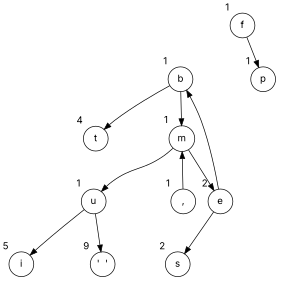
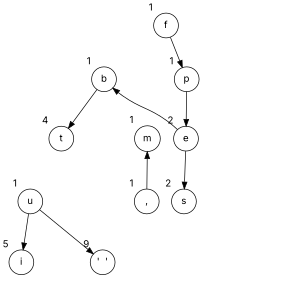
  digraph {
    fontname=Inter
    node [fontname=Inter shape=circle]
    edge [fontname=Inter style=invis]
    b [xlabel=1]
    mf [style=invis width=0.1]
    p [xlabel=1]
    m [xlabel=1]
    t [xlabel=4]
    mb [style=invis width=0.1]
    e [xlabel=2]
    mp [style=invis width=0.1]
    u [xlabel=1]
    mm [style=invis width=0.1]
    n11 [label="," xlabel=1]
    i [xlabel=5]
    mt [style=invis width=0.1]
    n14 [fixedsize=true label="'  '" width=0.5 xlabel=9]
    s [xlabel=2]
    me [style=invis width=0.1]
    re [style=invis width=0.1]
    f [xlabel=1]
    subgraph sub_1 {
      rank=same
      b
      mf
      p
    }
    subgraph sub_2 {
      rank=same
      m
      t
      mb
    }
    subgraph sub_3 {
      rank=same
      e
      mp
    }
    subgraph sub_4 {
      rank=same
      u
      mm
      n11
    }
    subgraph sub_5 {
      rank=same
      i
      mt
      n14
    }
    subgraph sub_6 {
      rank=same
      s
      me
      re
    }
    b -> mf
-   b -> m [style=""]
    b -> t [style=""]
    b -> mb
    mf -> p
-   m -> e [style=""]
+   p -> e [style=""]
    p -> mp
-   m -> u [style=""]
    m -> mm
    t -> mb
    t -> mt
    mb -> m
    e -> b [style=""]
    e -> mp
    e -> s [style=""]
    e -> me
    e -> re
    u -> mm
    u -> i [style=""]
    u -> n14 [style=""]
    mm -> n11
    n11 -> m [style=""]
    i -> mt
    mt -> n14
    s -> me
    me -> re
    f -> mf
    f -> p [style=""]
  }
